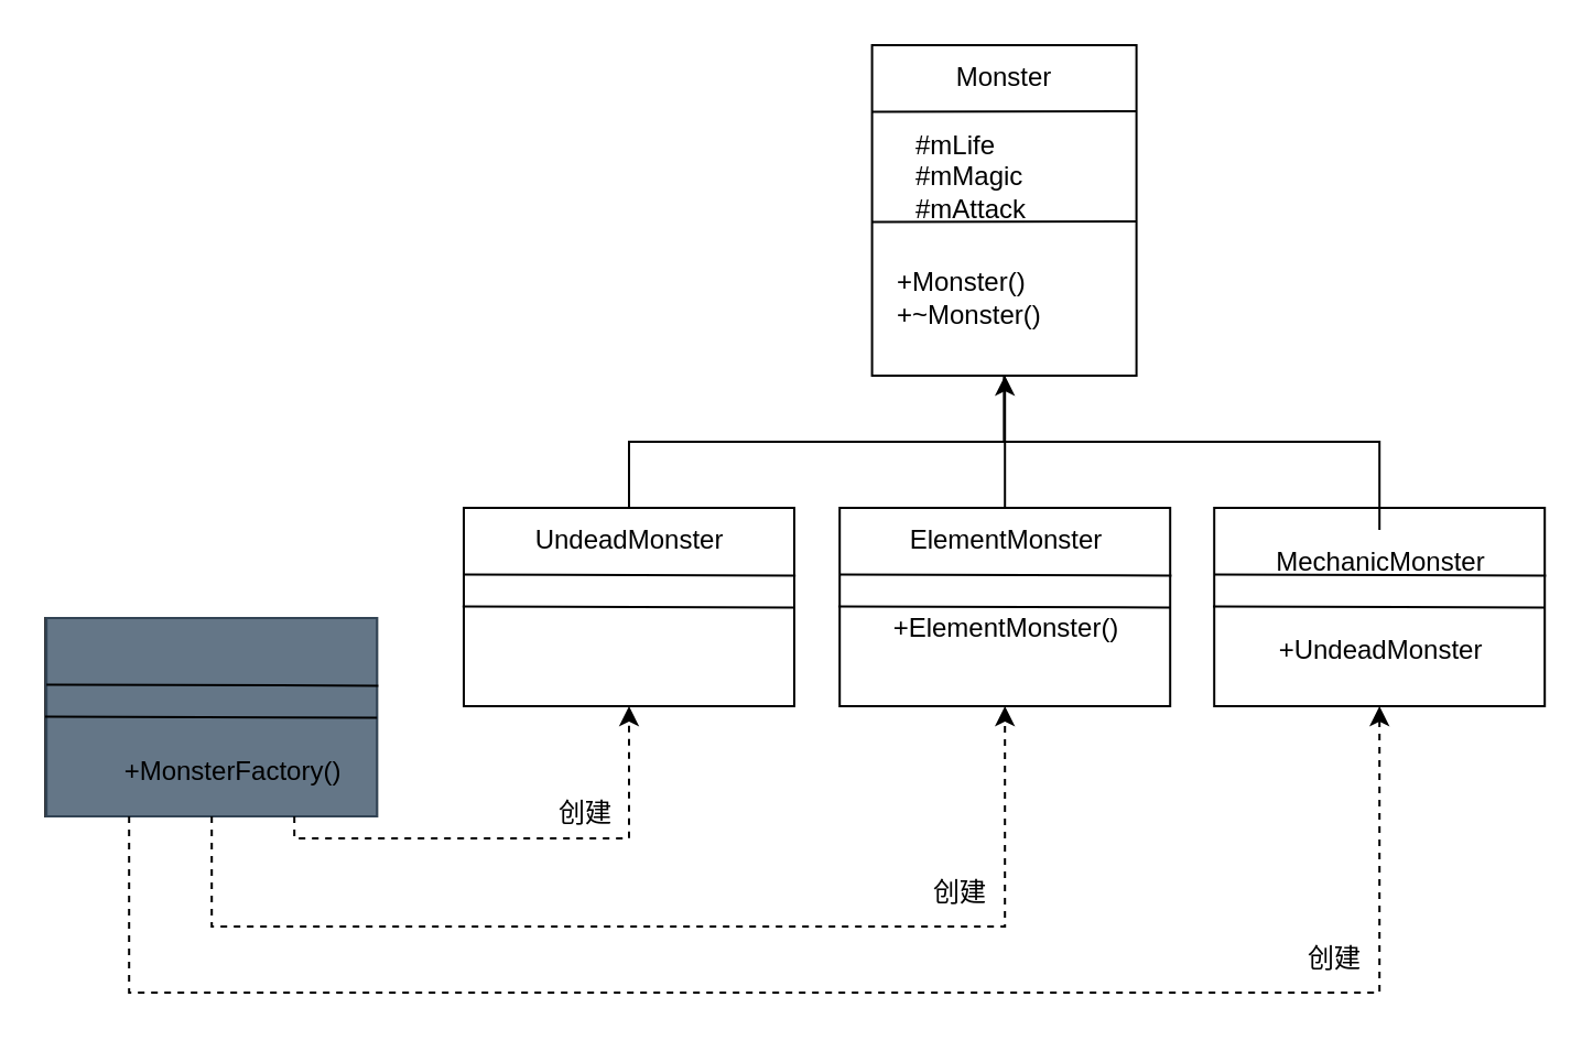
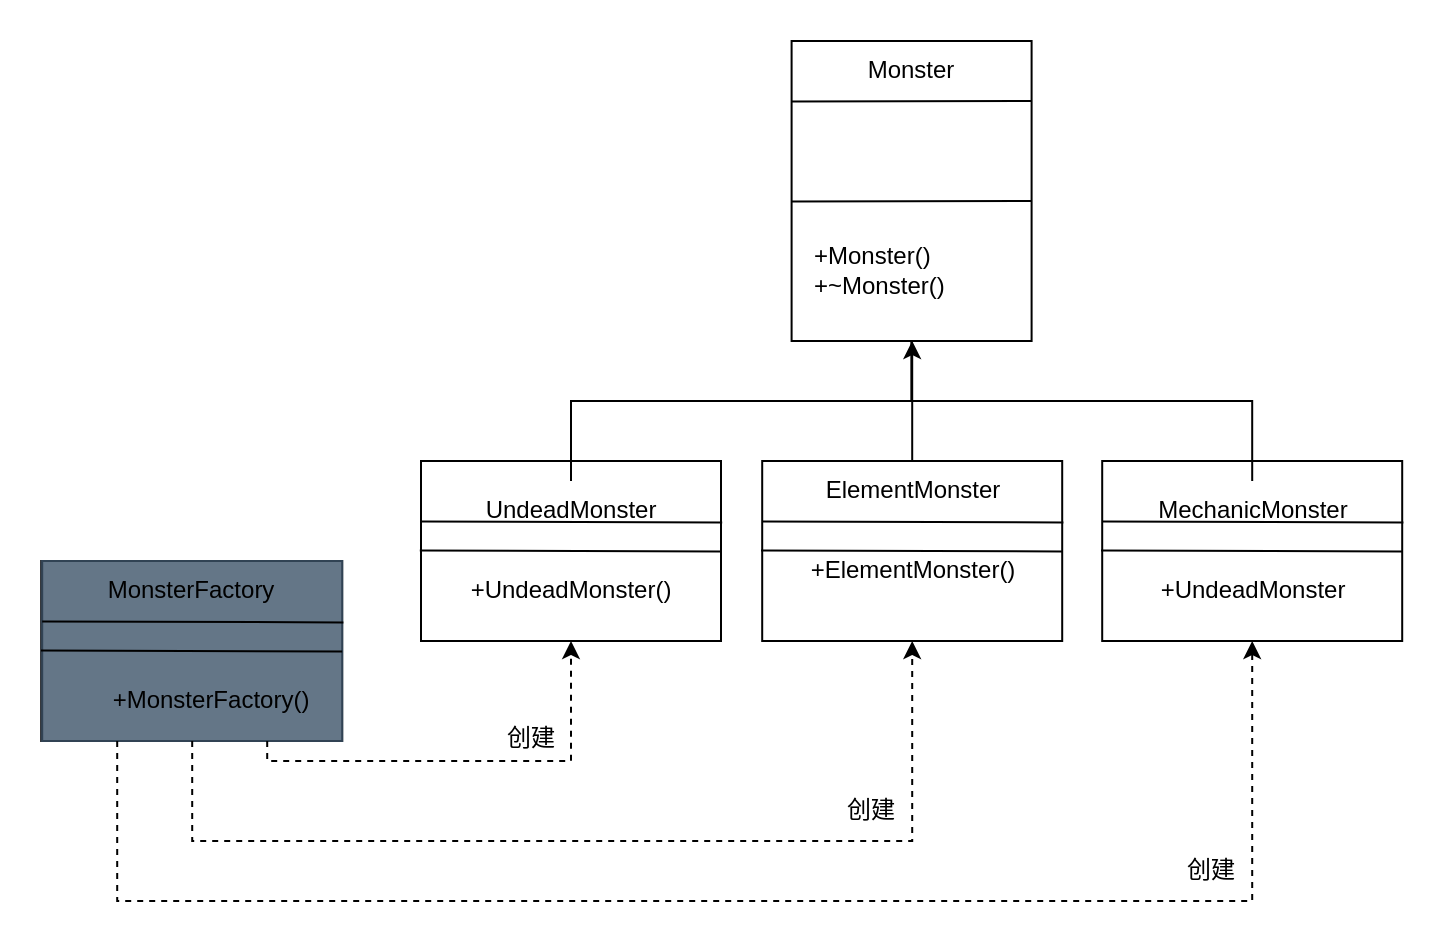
  <mxCell id="0" />
  <mxCell id="1" parent="0" />
  <mxCell id="2" value="" style="group" vertex="1" connectable="0" parent="1"><mxGeometry x="395.3" y="20" width="120" height="160" as="geometry" /></mxCell>
  <mxCell id="3" value="" style="whiteSpace=wrap;html=1;" vertex="1" parent="2"><mxGeometry width="120" height="150" as="geometry" /></mxCell>
  <mxCell id="4" value="Monster" style="text;html=1;align=center;verticalAlign=middle;resizable=0;points=[];autosize=1;strokeColor=none;fillColor=none;" vertex="1" parent="2"><mxGeometry x="25" width="70" height="30" as="geometry" /></mxCell>
  <mxCell id="5" value="" style="edgeStyle=none;orthogonalLoop=1;jettySize=auto;html=1;endArrow=none;endFill=0;entryX=0.999;entryY=0.133;entryDx=0;entryDy=0;entryPerimeter=0;" edge="1" parent="2"><mxGeometry width="100" relative="1" as="geometry"><mxPoint x="0.12" y="80.23" as="sourcePoint" /><mxPoint x="120.0" y="80" as="targetPoint" /><Array as="points" /></mxGeometry></mxCell>
  <mxCell id="6" value="&lt;div style=&quot;&quot;&gt;+Monster()&lt;/div&gt;&lt;div style=&quot;&quot;&gt;+~Monster()&lt;/div&gt;" style="text;html=1;align=left;verticalAlign=middle;resizable=0;points=[];autosize=1;strokeColor=none;fillColor=none;" vertex="1" parent="2"><mxGeometry x="10" y="95" width="90" height="40" as="geometry" /></mxCell>
  <mxCell id="7" value="" style="edgeStyle=none;orthogonalLoop=1;jettySize=auto;html=1;endArrow=none;endFill=0;entryX=0.999;entryY=0.133;entryDx=0;entryDy=0;entryPerimeter=0;" edge="1" parent="2"><mxGeometry width="100" relative="1" as="geometry"><mxPoint x="5.684e-14" y="30.23" as="sourcePoint" /><mxPoint x="119.88" y="30" as="targetPoint" /><Array as="points" /></mxGeometry></mxCell>
- <mxCell id="8" value="&lt;div style=&quot;text-align: left;&quot;&gt;&lt;span style=&quot;background-color: initial;&quot;&gt;#mLife&lt;/span&gt;&lt;/div&gt;&lt;font style=&quot;&quot;&gt;&lt;div style=&quot;text-align: left;&quot;&gt;&lt;span style=&quot;background-color: initial;&quot;&gt;#mMagic&lt;/span&gt;&lt;/div&gt;&lt;font style=&quot;font-size: 12px;&quot;&gt;&lt;div style=&quot;text-align: left;&quot;&gt;&lt;span style=&quot;background-color: initial;&quot;&gt;#mAttack&lt;/span&gt;&lt;/div&gt;&lt;/font&gt;&lt;/font&gt;" style="text;html=1;align=center;verticalAlign=middle;resizable=0;points=[];autosize=1;strokeColor=none;fillColor=none;" vertex="1" parent="2"><mxGeometry x="10" y="30" width="70" height="60" as="geometry" /></mxCell>
  <mxCell id="9" value="" style="group" vertex="1" connectable="0" parent="1"><mxGeometry x="209.4" y="230" width="150.6" height="90" as="geometry" /></mxCell>
  <mxCell id="10" value="" style="whiteSpace=wrap;html=1;" vertex="1" parent="9"><mxGeometry x="0.6" width="150" height="90" as="geometry" /></mxCell>
  <mxCell id="11" value="" style="edgeStyle=none;orthogonalLoop=1;jettySize=auto;html=1;endArrow=none;endFill=0;entryX=1.004;entryY=0.341;entryDx=0;entryDy=0;entryPerimeter=0;" edge="1" parent="9" target="10"><mxGeometry width="100" relative="1" as="geometry"><mxPoint x="0.6" y="30.23" as="sourcePoint" /><mxPoint x="120.48" y="30" as="targetPoint" /><Array as="points" /></mxGeometry></mxCell>
  <mxCell id="12" value="" style="edgeStyle=none;orthogonalLoop=1;jettySize=auto;html=1;endArrow=none;endFill=0;entryX=1.004;entryY=0.341;entryDx=0;entryDy=0;entryPerimeter=0;" edge="1" parent="9"><mxGeometry width="100" relative="1" as="geometry"><mxPoint y="44.77" as="sourcePoint" /><mxPoint x="150.6" y="45.23" as="targetPoint" /><Array as="points" /></mxGeometry></mxCell>
- <mxCell id="13" value="UndeadMonster" style="text;html=1;align=center;verticalAlign=middle;resizable=0;points=[];autosize=1;strokeColor=none;fillColor=none;" vertex="1" parent="9"><mxGeometry x="20.6" width="110" height="30" as="geometry" /></mxCell>
+ <mxCell id="13" value="UndeadMonster" style="text;html=1;align=center;verticalAlign=middle;resizable=0;points=[];autosize=1;strokeColor=none;fillColor=none;" vertex="1" parent="9"><mxGeometry x="20.6" y="10" width="110" height="30" as="geometry" /></mxCell>
+ <mxCell id="14" value="+UndeadMonster()" style="text;html=1;align=center;verticalAlign=middle;resizable=0;points=[];autosize=1;strokeColor=none;fillColor=none;" vertex="1" parent="9"><mxGeometry x="15.6" y="50" width="120" height="30" as="geometry" /></mxCell>
  <mxCell id="15" value="" style="group" vertex="1" connectable="0" parent="1"><mxGeometry x="380" y="230" width="150.6" height="90" as="geometry" /></mxCell>
  <mxCell id="16" value="" style="whiteSpace=wrap;html=1;" vertex="1" parent="15"><mxGeometry x="0.6" width="150" height="90" as="geometry" /></mxCell>
  <mxCell id="17" value="" style="edgeStyle=none;orthogonalLoop=1;jettySize=auto;html=1;endArrow=none;endFill=0;entryX=1.004;entryY=0.341;entryDx=0;entryDy=0;entryPerimeter=0;" edge="1" parent="15" target="16"><mxGeometry width="100" relative="1" as="geometry"><mxPoint x="0.6" y="30.23" as="sourcePoint" /><mxPoint x="120.48" y="30" as="targetPoint" /><Array as="points" /></mxGeometry></mxCell>
  <mxCell id="18" value="" style="edgeStyle=none;orthogonalLoop=1;jettySize=auto;html=1;endArrow=none;endFill=0;entryX=1.004;entryY=0.341;entryDx=0;entryDy=0;entryPerimeter=0;" edge="1" parent="15"><mxGeometry width="100" relative="1" as="geometry"><mxPoint y="44.77" as="sourcePoint" /><mxPoint x="150.6" y="45.23" as="targetPoint" /><Array as="points" /></mxGeometry></mxCell>
  <mxCell id="19" value="ElementMonster" style="text;html=1;align=center;verticalAlign=middle;resizable=0;points=[];autosize=1;strokeColor=none;fillColor=none;" vertex="1" parent="15"><mxGeometry x="20.6" width="110" height="30" as="geometry" /></mxCell>
  <mxCell id="20" value="+ElementMonster()" style="text;html=1;align=center;verticalAlign=middle;resizable=0;points=[];autosize=1;strokeColor=none;fillColor=none;" vertex="1" parent="15"><mxGeometry x="10.6" y="40" width="130" height="30" as="geometry" /></mxCell>
  <mxCell id="21" value="" style="group" vertex="1" connectable="0" parent="1"><mxGeometry x="550" y="230" width="150.6" height="90" as="geometry" /></mxCell>
  <mxCell id="22" value="" style="whiteSpace=wrap;html=1;" vertex="1" parent="21"><mxGeometry x="0.6" width="150" height="90" as="geometry" /></mxCell>
  <mxCell id="23" value="" style="edgeStyle=none;orthogonalLoop=1;jettySize=auto;html=1;endArrow=none;endFill=0;entryX=1.004;entryY=0.341;entryDx=0;entryDy=0;entryPerimeter=0;" edge="1" parent="21" target="22"><mxGeometry width="100" relative="1" as="geometry"><mxPoint x="0.6" y="30.23" as="sourcePoint" /><mxPoint x="120.48" y="30" as="targetPoint" /><Array as="points" /></mxGeometry></mxCell>
  <mxCell id="24" value="" style="edgeStyle=none;orthogonalLoop=1;jettySize=auto;html=1;endArrow=none;endFill=0;entryX=1.004;entryY=0.341;entryDx=0;entryDy=0;entryPerimeter=0;" edge="1" parent="21"><mxGeometry width="100" relative="1" as="geometry"><mxPoint y="44.77" as="sourcePoint" /><mxPoint x="150.6" y="45.23" as="targetPoint" /><Array as="points" /></mxGeometry></mxCell>
  <mxCell id="25" value="MechanicMonster" style="text;html=1;align=center;verticalAlign=middle;resizable=0;points=[];autosize=1;strokeColor=none;fillColor=none;" vertex="1" parent="21"><mxGeometry x="15.6" y="10" width="120" height="30" as="geometry" /></mxCell>
  <mxCell id="26" value="+UndeadMonster" style="text;html=1;align=center;verticalAlign=middle;resizable=0;points=[];autosize=1;strokeColor=none;fillColor=none;" vertex="1" parent="21"><mxGeometry x="10.6" y="50" width="130" height="30" as="geometry" /></mxCell>
  <mxCell id="27" style="edgeStyle=orthogonalEdgeStyle;html=1;" edge="1" parent="1" source="19"><mxGeometry relative="1" as="geometry"><mxPoint x="455.6" y="170" as="targetPoint" /></mxGeometry></mxCell>
  <mxCell id="28" style="edgeStyle=orthogonalEdgeStyle;html=1;entryX=0.5;entryY=1;entryDx=0;entryDy=0;endArrow=none;endFill=0;rounded=0;" edge="1" parent="1" source="13" target="3"><mxGeometry relative="1" as="geometry"><Array as="points"><mxPoint x="285" y="200" /><mxPoint x="455" y="200" /></Array></mxGeometry></mxCell>
  <mxCell id="29" style="edgeStyle=orthogonalEdgeStyle;rounded=0;html=1;entryX=0.5;entryY=1;entryDx=0;entryDy=0;endArrow=none;endFill=0;" edge="1" parent="1" source="25" target="3"><mxGeometry relative="1" as="geometry"><Array as="points"><mxPoint x="626" y="200" /><mxPoint x="455" y="200" /></Array></mxGeometry></mxCell>
  <mxCell id="30" value="" style="group" vertex="1" connectable="0" parent="1"><mxGeometry x="20" y="280" width="150.6" height="90" as="geometry" /></mxCell>
  <mxCell id="31" value="" style="group;fillColor=#eeeeee;strokeColor=#36393d;container=0;" vertex="1" connectable="0" parent="30"><mxGeometry width="150.6" height="90" as="geometry" /></mxCell>
  <mxCell id="32" value="" style="whiteSpace=wrap;html=1;fillColor=#647687;strokeColor=#314354;fontColor=#ffffff;" vertex="1" parent="30"><mxGeometry x="0.6" width="150" height="90" as="geometry" /></mxCell>
  <mxCell id="33" value="" style="edgeStyle=none;orthogonalLoop=1;jettySize=auto;html=1;endArrow=none;endFill=0;entryX=1.004;entryY=0.341;entryDx=0;entryDy=0;entryPerimeter=0;rounded=0;" edge="1" parent="30" target="32"><mxGeometry width="100" relative="1" as="geometry"><mxPoint x="0.6" y="30.23" as="sourcePoint" /><mxPoint x="120.48" y="30" as="targetPoint" /><Array as="points" /></mxGeometry></mxCell>
  <mxCell id="34" value="" style="edgeStyle=none;orthogonalLoop=1;jettySize=auto;html=1;endArrow=none;endFill=0;entryX=1.004;entryY=0.341;entryDx=0;entryDy=0;entryPerimeter=0;rounded=0;" edge="1" parent="30"><mxGeometry width="100" relative="1" as="geometry"><mxPoint y="44.77" as="sourcePoint" /><mxPoint x="150.6" y="45.23" as="targetPoint" /><Array as="points" /></mxGeometry></mxCell>
+ <mxCell id="35" value="MonsterFactory" style="text;html=1;align=center;verticalAlign=middle;resizable=0;points=[];autosize=1;strokeColor=none;fillColor=none;" vertex="1" parent="30"><mxGeometry x="20.3" width="110" height="30" as="geometry" /></mxCell>
  <mxCell id="36" value="+MonsterFactory()" style="text;html=1;align=center;verticalAlign=middle;resizable=0;points=[];autosize=1;strokeColor=none;fillColor=none;" vertex="1" parent="30"><mxGeometry x="25.3" y="55" width="120" height="30" as="geometry" /></mxCell>
  <mxCell id="37" style="edgeStyle=orthogonalEdgeStyle;rounded=0;html=1;exitX=0.75;exitY=1;exitDx=0;exitDy=0;entryX=0.5;entryY=1;entryDx=0;entryDy=0;endArrow=classic;endFill=1;dashed=1;" edge="1" parent="1" source="32" target="10"><mxGeometry relative="1" as="geometry" /></mxCell>
  <mxCell id="38" style="edgeStyle=orthogonalEdgeStyle;rounded=0;html=1;entryX=0.5;entryY=1;entryDx=0;entryDy=0;dashed=1;endArrow=classic;endFill=1;exitX=0.5;exitY=1;exitDx=0;exitDy=0;" edge="1" parent="1" source="32" target="16"><mxGeometry relative="1" as="geometry"><Array as="points"><mxPoint x="96" y="420" /><mxPoint x="456" y="420" /></Array></mxGeometry></mxCell>
  <mxCell id="39" style="edgeStyle=orthogonalEdgeStyle;rounded=0;html=1;exitX=0.25;exitY=1;exitDx=0;exitDy=0;entryX=0.5;entryY=1;entryDx=0;entryDy=0;dashed=1;endArrow=classic;endFill=1;" edge="1" parent="1" source="32" target="22"><mxGeometry relative="1" as="geometry"><Array as="points"><mxPoint x="58" y="450" /><mxPoint x="626" y="450" /></Array></mxGeometry></mxCell>
  <mxCell id="40" value="创建" style="text;html=1;align=center;verticalAlign=middle;resizable=0;points=[];autosize=1;strokeColor=none;fillColor=none;" vertex="1" parent="1"><mxGeometry x="240" y="354" width="50" height="30" as="geometry" /></mxCell>
  <mxCell id="41" value="创建" style="text;html=1;align=center;verticalAlign=middle;resizable=0;points=[];autosize=1;strokeColor=none;fillColor=none;" vertex="1" parent="1"><mxGeometry x="410" y="390" width="50" height="30" as="geometry" /></mxCell>
  <mxCell id="42" value="创建" style="text;html=1;align=center;verticalAlign=middle;resizable=0;points=[];autosize=1;strokeColor=none;fillColor=none;" vertex="1" parent="1"><mxGeometry x="580" y="420" width="50" height="30" as="geometry" /></mxCell>
